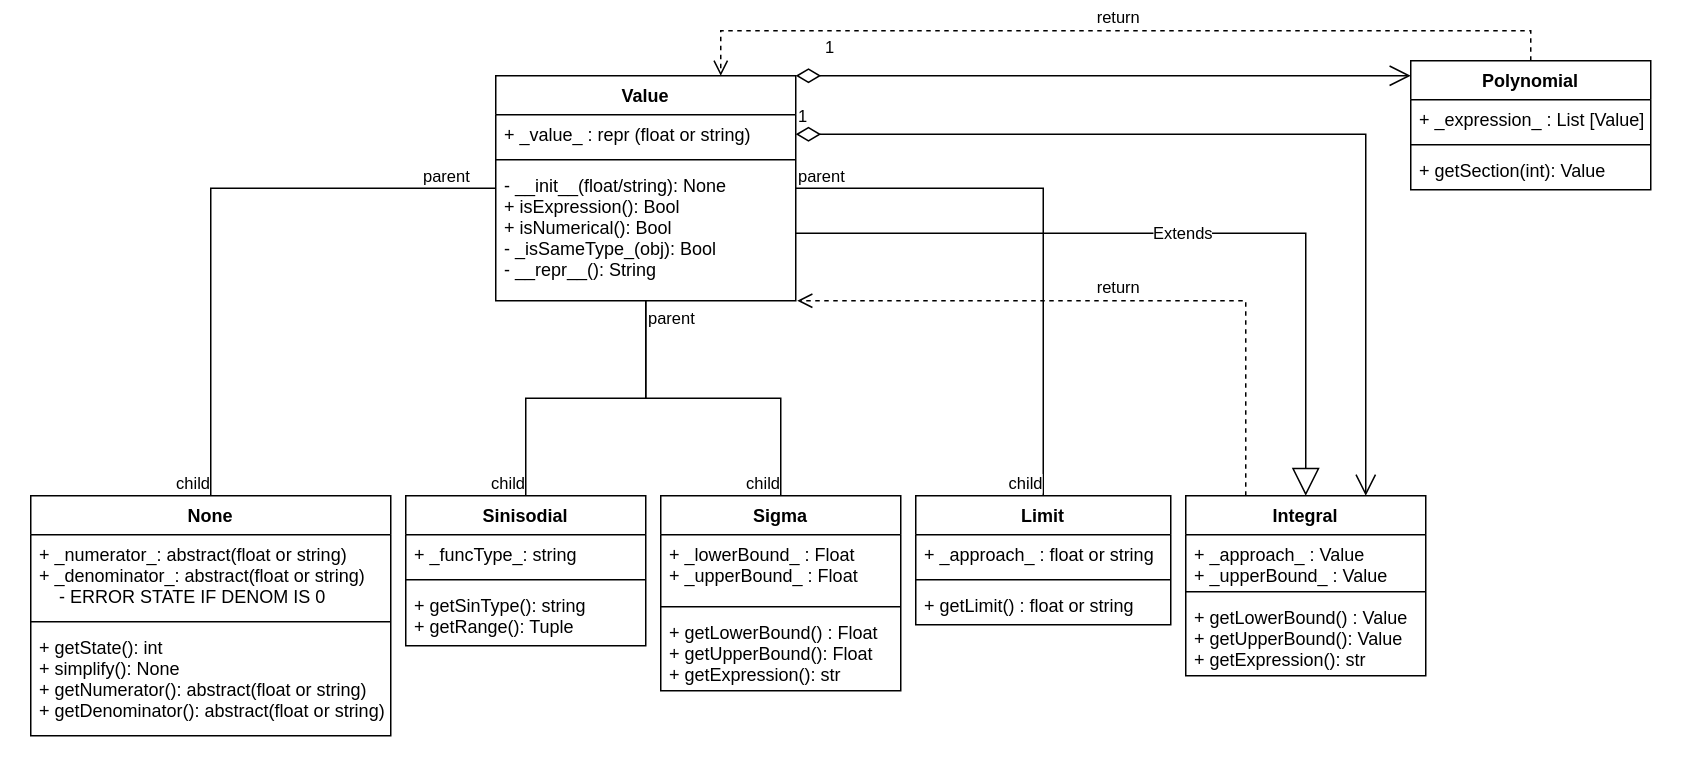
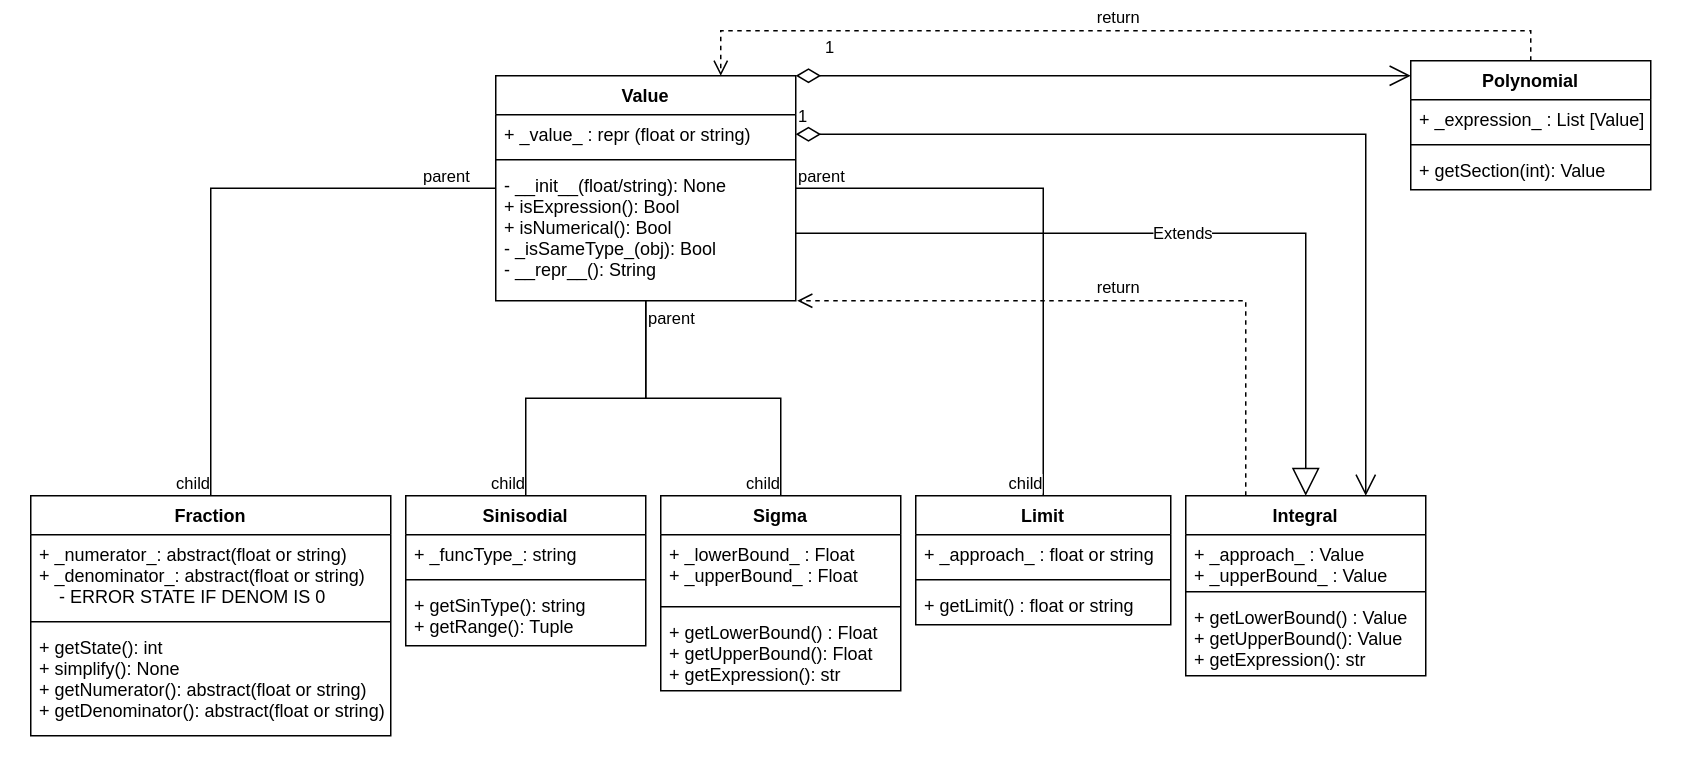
  <mxCell id="0" />
  <mxCell id="1" parent="0" />
  <mxCell id="2" value="Value" style="swimlane;fontStyle=1;align=center;verticalAlign=top;childLayout=stackLayout;horizontal=1;startSize=26;horizontalStack=0;resizeParent=1;resizeParentMax=0;resizeLast=0;collapsible=1;marginBottom=0;" vertex="1" parent="1"><mxGeometry x="330" y="50" width="200" height="150" as="geometry" /></mxCell>
  <mxCell id="3" value="+ _value_ : repr (float or string)" style="text;strokeColor=none;fillColor=none;align=left;verticalAlign=top;spacingLeft=4;spacingRight=4;overflow=hidden;rotatable=0;points=[[0,0.5],[1,0.5]];portConstraint=eastwest;" vertex="1" parent="2"><mxGeometry y="26" width="200" height="26" as="geometry" /></mxCell>
  <mxCell id="4" value="" style="line;strokeWidth=1;fillColor=none;align=left;verticalAlign=middle;spacingTop=-1;spacingLeft=3;spacingRight=3;rotatable=0;labelPosition=right;points=[];portConstraint=eastwest;" vertex="1" parent="2"><mxGeometry y="52" width="200" height="8" as="geometry" /></mxCell>
  <mxCell id="5" value="- __init__(float/string): None&#10;+ isExpression(): Bool&#10;+ isNumerical(): Bool&#10;- _isSameType_(obj): Bool&#10;- __repr__(): String" style="text;strokeColor=none;fillColor=none;align=left;verticalAlign=top;spacingLeft=4;spacingRight=4;overflow=hidden;rotatable=0;points=[[0,0.5],[1,0.5]];portConstraint=eastwest;" vertex="1" parent="2"><mxGeometry y="60" width="200" height="90" as="geometry" /></mxCell>
- <mxCell id="6" value="None" style="swimlane;fontStyle=1;align=center;verticalAlign=top;childLayout=stackLayout;horizontal=1;startSize=26;horizontalStack=0;resizeParent=1;resizeParentMax=0;resizeLast=0;collapsible=1;marginBottom=0;" vertex="1" parent="1"><mxGeometry x="20" y="330" width="240" height="160" as="geometry" /></mxCell>
+ <mxCell id="6" value="Fraction" style="swimlane;fontStyle=1;align=center;verticalAlign=top;childLayout=stackLayout;horizontal=1;startSize=26;horizontalStack=0;resizeParent=1;resizeParentMax=0;resizeLast=0;collapsible=1;marginBottom=0;" vertex="1" parent="1"><mxGeometry x="20" y="330" width="240" height="160" as="geometry" /></mxCell>
  <mxCell id="7" value="+ _numerator_: abstract(float or string)&#10;+ _denominator_: abstract(float or string)&#10;    - ERROR STATE IF DENOM IS 0" style="text;strokeColor=none;fillColor=none;align=left;verticalAlign=top;spacingLeft=4;spacingRight=4;overflow=hidden;rotatable=0;points=[[0,0.5],[1,0.5]];portConstraint=eastwest;" vertex="1" parent="6"><mxGeometry y="26" width="240" height="54" as="geometry" /></mxCell>
  <mxCell id="8" value="" style="line;strokeWidth=1;fillColor=none;align=left;verticalAlign=middle;spacingTop=-1;spacingLeft=3;spacingRight=3;rotatable=0;labelPosition=right;points=[];portConstraint=eastwest;" vertex="1" parent="6"><mxGeometry y="80" width="240" height="8" as="geometry" /></mxCell>
  <mxCell id="9" value="+ getState(): int&#10;+ simplify(): None&#10;+ getNumerator(): abstract(float or string)&#10;+ getDenominator(): abstract(float or string)" style="text;strokeColor=none;fillColor=none;align=left;verticalAlign=top;spacingLeft=4;spacingRight=4;overflow=hidden;rotatable=0;points=[[0,0.5],[1,0.5]];portConstraint=eastwest;" vertex="1" parent="6"><mxGeometry y="88" width="240" height="72" as="geometry" /></mxCell>
  <mxCell id="10" value="Sinisodial" style="swimlane;fontStyle=1;align=center;verticalAlign=top;childLayout=stackLayout;horizontal=1;startSize=26;horizontalStack=0;resizeParent=1;resizeParentMax=0;resizeLast=0;collapsible=1;marginBottom=0;" vertex="1" parent="1"><mxGeometry x="270" y="330" width="160" height="100" as="geometry" /></mxCell>
  <mxCell id="11" value="+ _funcType_: string" style="text;strokeColor=none;fillColor=none;align=left;verticalAlign=top;spacingLeft=4;spacingRight=4;overflow=hidden;rotatable=0;points=[[0,0.5],[1,0.5]];portConstraint=eastwest;" vertex="1" parent="10"><mxGeometry y="26" width="160" height="26" as="geometry" /></mxCell>
  <mxCell id="12" value="" style="line;strokeWidth=1;fillColor=none;align=left;verticalAlign=middle;spacingTop=-1;spacingLeft=3;spacingRight=3;rotatable=0;labelPosition=right;points=[];portConstraint=eastwest;" vertex="1" parent="10"><mxGeometry y="52" width="160" height="8" as="geometry" /></mxCell>
  <mxCell id="13" value="+ getSinType(): string&#10;+ getRange(): Tuple" style="text;strokeColor=none;fillColor=none;align=left;verticalAlign=top;spacingLeft=4;spacingRight=4;overflow=hidden;rotatable=0;points=[[0,0.5],[1,0.5]];portConstraint=eastwest;" vertex="1" parent="10"><mxGeometry y="60" width="160" height="40" as="geometry" /></mxCell>
  <mxCell id="14" value="Sigma" style="swimlane;fontStyle=1;align=center;verticalAlign=top;childLayout=stackLayout;horizontal=1;startSize=26;horizontalStack=0;resizeParent=1;resizeParentMax=0;resizeLast=0;collapsible=1;marginBottom=0;" vertex="1" parent="1"><mxGeometry x="440" y="330" width="160" height="130" as="geometry" /></mxCell>
  <mxCell id="15" value="+ _lowerBound_ : Float&#10;+ _upperBound_ : Float" style="text;strokeColor=none;fillColor=none;align=left;verticalAlign=top;spacingLeft=4;spacingRight=4;overflow=hidden;rotatable=0;points=[[0,0.5],[1,0.5]];portConstraint=eastwest;" vertex="1" parent="14"><mxGeometry y="26" width="160" height="44" as="geometry" /></mxCell>
  <mxCell id="16" value="" style="line;strokeWidth=1;fillColor=none;align=left;verticalAlign=middle;spacingTop=-1;spacingLeft=3;spacingRight=3;rotatable=0;labelPosition=right;points=[];portConstraint=eastwest;" vertex="1" parent="14"><mxGeometry y="70" width="160" height="8" as="geometry" /></mxCell>
  <mxCell id="17" value="+ getLowerBound() : Float&#10;+ getUpperBound(): Float&#10;+ getExpression(): str" style="text;strokeColor=none;fillColor=none;align=left;verticalAlign=top;spacingLeft=4;spacingRight=4;overflow=hidden;rotatable=0;points=[[0,0.5],[1,0.5]];portConstraint=eastwest;" vertex="1" parent="14"><mxGeometry y="78" width="160" height="52" as="geometry" /></mxCell>
  <mxCell id="18" value="Integral" style="swimlane;fontStyle=1;align=center;verticalAlign=top;childLayout=stackLayout;horizontal=1;startSize=26;horizontalStack=0;resizeParent=1;resizeParentMax=0;resizeLast=0;collapsible=1;marginBottom=0;" vertex="1" parent="1"><mxGeometry x="790" y="330" width="160" height="120" as="geometry" /></mxCell>
  <mxCell id="19" value="+ _approach_ : Value&#10;+ _upperBound_ : Value" style="text;strokeColor=none;fillColor=none;align=left;verticalAlign=top;spacingLeft=4;spacingRight=4;overflow=hidden;rotatable=0;points=[[0,0.5],[1,0.5]];portConstraint=eastwest;" vertex="1" parent="18"><mxGeometry y="26" width="160" height="34" as="geometry" /></mxCell>
  <mxCell id="20" value="" style="line;strokeWidth=1;fillColor=none;align=left;verticalAlign=middle;spacingTop=-1;spacingLeft=3;spacingRight=3;rotatable=0;labelPosition=right;points=[];portConstraint=eastwest;" vertex="1" parent="18"><mxGeometry y="60" width="160" height="8" as="geometry" /></mxCell>
  <mxCell id="21" value="+ getLowerBound() : Value&#10;+ getUpperBound(): Value&#10;+ getExpression(): str" style="text;strokeColor=none;fillColor=none;align=left;verticalAlign=top;spacingLeft=4;spacingRight=4;overflow=hidden;rotatable=0;points=[[0,0.5],[1,0.5]];portConstraint=eastwest;" vertex="1" parent="18"><mxGeometry y="68" width="160" height="52" as="geometry" /></mxCell>
  <mxCell id="22" value="Limit" style="swimlane;fontStyle=1;align=center;verticalAlign=top;childLayout=stackLayout;horizontal=1;startSize=26;horizontalStack=0;resizeParent=1;resizeParentMax=0;resizeLast=0;collapsible=1;marginBottom=0;" vertex="1" parent="1"><mxGeometry x="610" y="330" width="170" height="86" as="geometry" /></mxCell>
  <mxCell id="23" value="+ _approach_ : float or string" style="text;strokeColor=none;fillColor=none;align=left;verticalAlign=top;spacingLeft=4;spacingRight=4;overflow=hidden;rotatable=0;points=[[0,0.5],[1,0.5]];portConstraint=eastwest;" vertex="1" parent="22"><mxGeometry y="26" width="170" height="26" as="geometry" /></mxCell>
  <mxCell id="24" value="" style="line;strokeWidth=1;fillColor=none;align=left;verticalAlign=middle;spacingTop=-1;spacingLeft=3;spacingRight=3;rotatable=0;labelPosition=right;points=[];portConstraint=eastwest;" vertex="1" parent="22"><mxGeometry y="52" width="170" height="8" as="geometry" /></mxCell>
  <mxCell id="25" value="+ getLimit() : float or string" style="text;strokeColor=none;fillColor=none;align=left;verticalAlign=top;spacingLeft=4;spacingRight=4;overflow=hidden;rotatable=0;points=[[0,0.5],[1,0.5]];portConstraint=eastwest;" vertex="1" parent="22"><mxGeometry y="60" width="170" height="26" as="geometry" /></mxCell>
  <mxCell id="26" value="Polynomial" style="swimlane;fontStyle=1;align=center;verticalAlign=top;childLayout=stackLayout;horizontal=1;startSize=26;horizontalStack=0;resizeParent=1;resizeParentMax=0;resizeLast=0;collapsible=1;marginBottom=0;" vertex="1" parent="1"><mxGeometry x="940" y="40" width="160" height="86" as="geometry" /></mxCell>
  <mxCell id="27" value="+ _expression_ : List [Value]" style="text;strokeColor=none;fillColor=none;align=left;verticalAlign=top;spacingLeft=4;spacingRight=4;overflow=hidden;rotatable=0;points=[[0,0.5],[1,0.5]];portConstraint=eastwest;" vertex="1" parent="26"><mxGeometry y="26" width="160" height="26" as="geometry" /></mxCell>
  <mxCell id="28" value="" style="line;strokeWidth=1;fillColor=none;align=left;verticalAlign=middle;spacingTop=-1;spacingLeft=3;spacingRight=3;rotatable=0;labelPosition=right;points=[];portConstraint=eastwest;" vertex="1" parent="26"><mxGeometry y="52" width="160" height="8" as="geometry" /></mxCell>
  <mxCell id="29" value="+ getSection(int): Value" style="text;strokeColor=none;fillColor=none;align=left;verticalAlign=top;spacingLeft=4;spacingRight=4;overflow=hidden;rotatable=0;points=[[0,0.5],[1,0.5]];portConstraint=eastwest;" vertex="1" parent="26"><mxGeometry y="60" width="160" height="26" as="geometry" /></mxCell>
  <mxCell id="30" value="" style="endArrow=none;html=1;edgeStyle=orthogonalEdgeStyle;rounded=0;" edge="1" parent="1" source="2" target="6"><mxGeometry relative="1" as="geometry"><mxPoint x="170" y="190" as="sourcePoint" /><mxPoint x="330" y="190" as="targetPoint" /></mxGeometry></mxCell>
  <mxCell id="31" value="parent" style="edgeLabel;resizable=0;html=1;align=left;verticalAlign=bottom;" connectable="0" vertex="1" parent="30"><mxGeometry x="-1" relative="1" as="geometry"><mxPoint x="-50" as="offset" /></mxGeometry></mxCell>
  <mxCell id="32" value="child" style="edgeLabel;resizable=0;html=1;align=right;verticalAlign=bottom;" connectable="0" vertex="1" parent="30"><mxGeometry x="1" relative="1" as="geometry" /></mxCell>
  <mxCell id="33" value="" style="endArrow=none;html=1;edgeStyle=orthogonalEdgeStyle;rounded=0;" edge="1" parent="1" source="2" target="10"><mxGeometry relative="1" as="geometry"><mxPoint x="220" y="230" as="sourcePoint" /><mxPoint x="380" y="230" as="targetPoint" /></mxGeometry></mxCell>
  <mxCell id="34" value="child" style="edgeLabel;resizable=0;html=1;align=right;verticalAlign=bottom;" connectable="0" vertex="1" parent="33"><mxGeometry x="1" relative="1" as="geometry" /></mxCell>
  <mxCell id="35" value="" style="endArrow=none;html=1;edgeStyle=orthogonalEdgeStyle;rounded=0;" edge="1" parent="1" source="2" target="14"><mxGeometry relative="1" as="geometry"><mxPoint x="330" y="280" as="sourcePoint" /><mxPoint x="490" y="280" as="targetPoint" /></mxGeometry></mxCell>
  <mxCell id="36" value="parent" style="edgeLabel;resizable=0;html=1;align=left;verticalAlign=bottom;" connectable="0" vertex="1" parent="35"><mxGeometry x="-1" relative="1" as="geometry"><mxPoint y="20" as="offset" /></mxGeometry></mxCell>
  <mxCell id="37" value="child" style="edgeLabel;resizable=0;html=1;align=right;verticalAlign=bottom;" connectable="0" vertex="1" parent="35"><mxGeometry x="1" relative="1" as="geometry" /></mxCell>
  <mxCell id="38" value="" style="endArrow=none;html=1;edgeStyle=orthogonalEdgeStyle;rounded=0;" edge="1" parent="1" source="2" target="22"><mxGeometry relative="1" as="geometry"><mxPoint x="570" y="170" as="sourcePoint" /><mxPoint x="730" y="170" as="targetPoint" /></mxGeometry></mxCell>
  <mxCell id="39" value="parent" style="edgeLabel;resizable=0;html=1;align=left;verticalAlign=bottom;" connectable="0" vertex="1" parent="38"><mxGeometry x="-1" relative="1" as="geometry" /></mxCell>
  <mxCell id="40" value="child" style="edgeLabel;resizable=0;html=1;align=right;verticalAlign=bottom;" connectable="0" vertex="1" parent="38"><mxGeometry x="1" relative="1" as="geometry" /></mxCell>
  <mxCell id="41" value="1" style="endArrow=open;html=1;endSize=12;startArrow=diamondThin;startSize=14;startFill=0;edgeStyle=orthogonalEdgeStyle;align=left;verticalAlign=bottom;rounded=0;exitX=1;exitY=0;exitDx=0;exitDy=0;" edge="1" parent="1" source="2" target="26"><mxGeometry x="-0.914" y="10" relative="1" as="geometry"><mxPoint x="590" y="49" as="sourcePoint" /><mxPoint x="750" y="49" as="targetPoint" /><Array as="points"><mxPoint x="840" y="50" /><mxPoint x="840" y="50" /></Array><mxPoint as="offset" /></mxGeometry></mxCell>
  <mxCell id="42" value="1" style="endArrow=open;html=1;endSize=12;startArrow=diamondThin;startSize=14;startFill=0;edgeStyle=orthogonalEdgeStyle;align=left;verticalAlign=bottom;rounded=0;exitX=1;exitY=0.5;exitDx=0;exitDy=0;entryX=0.75;entryY=0;entryDx=0;entryDy=0;" edge="1" parent="1" source="3" target="18"><mxGeometry x="-1" y="3" relative="1" as="geometry"><mxPoint x="590" y="92.5" as="sourcePoint" /><mxPoint x="750" y="92.5" as="targetPoint" /></mxGeometry></mxCell>
  <mxCell id="43" value="return" style="html=1;verticalAlign=bottom;endArrow=open;dashed=1;endSize=8;rounded=0;exitX=0.25;exitY=0;exitDx=0;exitDy=0;entryX=1.005;entryY=1;entryDx=0;entryDy=0;entryPerimeter=0;" edge="1" parent="1" source="18" target="5"><mxGeometry relative="1" as="geometry"><mxPoint x="820" y="260" as="sourcePoint" /><mxPoint x="740" y="260" as="targetPoint" /><Array as="points"><mxPoint x="830" y="200" /></Array></mxGeometry></mxCell>
  <mxCell id="44" value="return" style="html=1;verticalAlign=bottom;endArrow=open;dashed=1;endSize=8;rounded=0;entryX=0.75;entryY=0;entryDx=0;entryDy=0;" edge="1" parent="1" source="26" target="2"><mxGeometry relative="1" as="geometry"><mxPoint x="880" y="60" as="sourcePoint" /><mxPoint x="800" y="60" as="targetPoint" /><Array as="points"><mxPoint x="1020" y="20" /><mxPoint x="480" y="20" /></Array></mxGeometry></mxCell>
  <mxCell id="45" value="Extends" style="endArrow=block;endSize=16;endFill=0;html=1;rounded=0;" edge="1" parent="1" source="5" target="18"><mxGeometry width="160" relative="1" as="geometry"><mxPoint x="730" y="150" as="sourcePoint" /><mxPoint x="890" y="150" as="targetPoint" /><Array as="points"><mxPoint x="870" y="155" /></Array></mxGeometry></mxCell>
